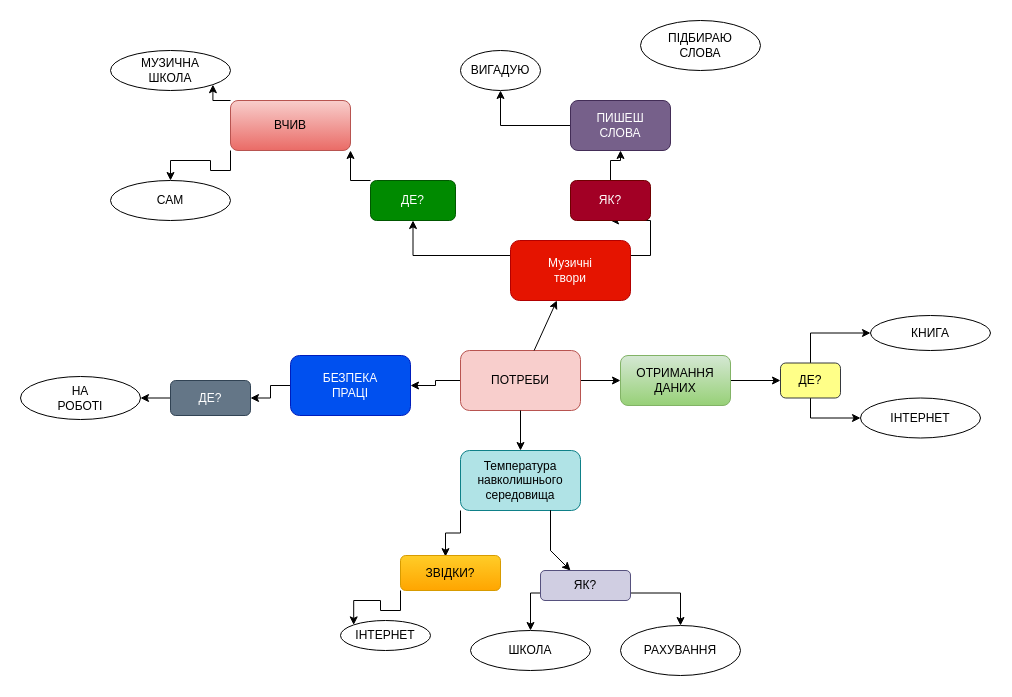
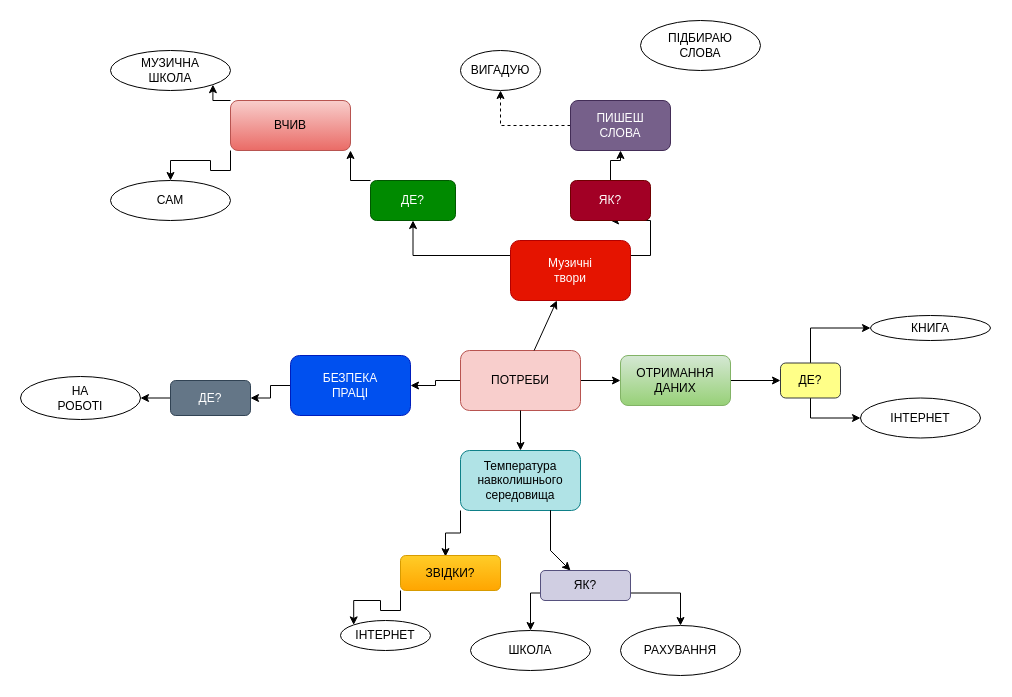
  <mxCell id="0" />
  <mxCell id="1" parent="0" />
  <mxCell id="2" value="" style="edgeStyle=orthogonalEdgeStyle;rounded=0;orthogonalLoop=1;jettySize=auto;html=1;" edge="1" parent="1" source="4" target="26"><mxGeometry relative="1" as="geometry" /></mxCell>
  <mxCell id="3" style="edgeStyle=orthogonalEdgeStyle;rounded=0;orthogonalLoop=1;jettySize=auto;html=1;exitX=0;exitY=0.5;exitDx=0;exitDy=0;" edge="1" parent="1" source="4" target="42"><mxGeometry relative="1" as="geometry" /></mxCell>
  <mxCell id="4" value="ПОТРЕБИ" style="rounded=1;whiteSpace=wrap;html=1;fillColor=#f8cecc;strokeColor=#b85450;" vertex="1" parent="1"><mxGeometry x="460" y="350" width="120" height="60" as="geometry" /></mxCell>
  <mxCell id="5" value="" style="endArrow=classic;html=1;rounded=0;" edge="1" parent="1" source="4" target="8"><mxGeometry width="50" height="50" relative="1" as="geometry"><mxPoint x="495" y="350" as="sourcePoint" /><mxPoint x="520" y="320" as="targetPoint" /></mxGeometry></mxCell>
  <mxCell id="6" style="edgeStyle=orthogonalEdgeStyle;rounded=0;orthogonalLoop=1;jettySize=auto;html=1;exitX=1;exitY=0.25;exitDx=0;exitDy=0;" edge="1" parent="1" source="8" target="24"><mxGeometry relative="1" as="geometry" /></mxCell>
  <mxCell id="7" style="edgeStyle=orthogonalEdgeStyle;rounded=0;orthogonalLoop=1;jettySize=auto;html=1;exitX=0;exitY=0.25;exitDx=0;exitDy=0;entryX=0.5;entryY=1;entryDx=0;entryDy=0;" edge="1" parent="1" source="8" target="22"><mxGeometry relative="1" as="geometry" /></mxCell>
  <mxCell id="8" value="&lt;div&gt;Музичні&lt;/div&gt;&lt;div&gt;твори&lt;br&gt;&lt;/div&gt;" style="rounded=1;whiteSpace=wrap;html=1;fillColor=#e51400;fontColor=#ffffff;strokeColor=#B20000;" vertex="1" parent="1"><mxGeometry x="510" y="240" width="120" height="60" as="geometry" /></mxCell>
  <mxCell id="9" value="" style="endArrow=classic;html=1;rounded=0;exitX=0.5;exitY=1;exitDx=0;exitDy=0;" edge="1" parent="1" source="4" target="11"><mxGeometry width="50" height="50" relative="1" as="geometry"><mxPoint x="550" y="480" as="sourcePoint" /><mxPoint x="520" y="440" as="targetPoint" /></mxGeometry></mxCell>
  <mxCell id="10" style="edgeStyle=orthogonalEdgeStyle;rounded=0;orthogonalLoop=1;jettySize=auto;html=1;exitX=0;exitY=1;exitDx=0;exitDy=0;entryX=0.45;entryY=0.033;entryDx=0;entryDy=0;entryPerimeter=0;" edge="1" parent="1" source="11" target="17"><mxGeometry relative="1" as="geometry" /></mxCell>
  <mxCell id="11" value="&lt;div&gt;Температура&lt;/div&gt;&lt;div&gt;навколишнього середовища&lt;br&gt;&lt;/div&gt;" style="rounded=1;whiteSpace=wrap;html=1;fillColor=#b0e3e6;strokeColor=#0e8088;" vertex="1" parent="1"><mxGeometry x="460" y="450" width="120" height="60" as="geometry" /></mxCell>
  <mxCell id="12" value="" style="endArrow=classic;html=1;rounded=0;" edge="1" parent="1"><mxGeometry width="50" height="50" relative="1" as="geometry"><mxPoint x="550" y="550" as="sourcePoint" /><mxPoint x="570" y="570" as="targetPoint" /><Array as="points"><mxPoint x="550" y="510" /><mxPoint x="550" y="550" /></Array></mxGeometry></mxCell>
  <mxCell id="13" style="edgeStyle=orthogonalEdgeStyle;rounded=0;orthogonalLoop=1;jettySize=auto;html=1;exitX=0;exitY=0.75;exitDx=0;exitDy=0;entryX=0.5;entryY=0;entryDx=0;entryDy=0;" edge="1" parent="1" source="15" target="19"><mxGeometry relative="1" as="geometry" /></mxCell>
  <mxCell id="14" style="edgeStyle=orthogonalEdgeStyle;rounded=0;orthogonalLoop=1;jettySize=auto;html=1;exitX=1;exitY=0.75;exitDx=0;exitDy=0;entryX=0.5;entryY=0;entryDx=0;entryDy=0;" edge="1" parent="1" source="15" target="20"><mxGeometry relative="1" as="geometry" /></mxCell>
  <mxCell id="15" value="ЯК?" style="rounded=1;whiteSpace=wrap;html=1;fillColor=#d0cee2;strokeColor=#56517e;" vertex="1" parent="1"><mxGeometry x="540" y="570" width="90" height="30" as="geometry" /></mxCell>
  <mxCell id="16" style="edgeStyle=orthogonalEdgeStyle;rounded=0;orthogonalLoop=1;jettySize=auto;html=1;exitX=0;exitY=1;exitDx=0;exitDy=0;entryX=0;entryY=0;entryDx=0;entryDy=0;" edge="1" parent="1" source="17" target="18"><mxGeometry relative="1" as="geometry" /></mxCell>
  <mxCell id="17" value="ЗВІДКИ?" style="rounded=1;whiteSpace=wrap;html=1;fillColor=#ffcd28;gradientColor=#ffa500;strokeColor=#d79b00;" vertex="1" parent="1"><mxGeometry x="400" y="555" width="100" height="35" as="geometry" /></mxCell>
  <mxCell id="18" value="ІНТЕРНЕТ" style="ellipse;whiteSpace=wrap;html=1;" vertex="1" parent="1"><mxGeometry x="340" y="620" width="90" height="30" as="geometry" /></mxCell>
  <mxCell id="19" value="ШКОЛА" style="ellipse;whiteSpace=wrap;html=1;" vertex="1" parent="1"><mxGeometry x="470" y="630" width="120" height="40" as="geometry" /></mxCell>
  <mxCell id="20" value="РАХУВАННЯ" style="ellipse;whiteSpace=wrap;html=1;" vertex="1" parent="1"><mxGeometry x="620" y="625" width="120" height="50" as="geometry" /></mxCell>
  <mxCell id="21" style="edgeStyle=orthogonalEdgeStyle;rounded=0;orthogonalLoop=1;jettySize=auto;html=1;exitX=0;exitY=0;exitDx=0;exitDy=0;entryX=1;entryY=1;entryDx=0;entryDy=0;" edge="1" parent="1" source="22" target="38"><mxGeometry relative="1" as="geometry" /></mxCell>
  <mxCell id="22" value="ДЕ?" style="rounded=1;whiteSpace=wrap;html=1;fillColor=#008a00;fontColor=#ffffff;strokeColor=#005700;" vertex="1" parent="1"><mxGeometry x="370" y="180" width="85" height="40" as="geometry" /></mxCell>
  <mxCell id="23" style="edgeStyle=orthogonalEdgeStyle;rounded=0;orthogonalLoop=1;jettySize=auto;html=1;exitX=0.5;exitY=0;exitDx=0;exitDy=0;" edge="1" parent="1" source="24" target="33"><mxGeometry relative="1" as="geometry" /></mxCell>
  <mxCell id="24" value="ЯК?" style="rounded=1;whiteSpace=wrap;html=1;fillColor=#a20025;fontColor=#ffffff;strokeColor=#6F0000;" vertex="1" parent="1"><mxGeometry x="570" y="180" width="80" height="40" as="geometry" /></mxCell>
  <mxCell id="25" style="edgeStyle=orthogonalEdgeStyle;rounded=0;orthogonalLoop=1;jettySize=auto;html=1;exitX=1;exitY=0.5;exitDx=0;exitDy=0;" edge="1" parent="1" source="26" target="29"><mxGeometry relative="1" as="geometry" /></mxCell>
  <mxCell id="26" value="&lt;div&gt;ОТРИМАННЯ&lt;/div&gt;&lt;div&gt;ДАНИХ&lt;br&gt;&lt;/div&gt;" style="rounded=1;whiteSpace=wrap;html=1;fillColor=#d5e8d4;gradientColor=#97d077;strokeColor=#82b366;" vertex="1" parent="1"><mxGeometry x="620" y="355" width="110" height="50" as="geometry" /></mxCell>
  <mxCell id="27" style="edgeStyle=orthogonalEdgeStyle;rounded=0;orthogonalLoop=1;jettySize=auto;html=1;exitX=0.5;exitY=0;exitDx=0;exitDy=0;entryX=0;entryY=0.5;entryDx=0;entryDy=0;" edge="1" parent="1" source="29" target="30"><mxGeometry relative="1" as="geometry" /></mxCell>
  <mxCell id="28" style="edgeStyle=orthogonalEdgeStyle;rounded=0;orthogonalLoop=1;jettySize=auto;html=1;exitX=0.5;exitY=1;exitDx=0;exitDy=0;entryX=0;entryY=0.5;entryDx=0;entryDy=0;" edge="1" parent="1" source="29" target="31"><mxGeometry relative="1" as="geometry" /></mxCell>
  <mxCell id="29" value="ДЕ?" style="rounded=1;whiteSpace=wrap;html=1;fillColor=#ffff88;strokeColor=#36393d;" vertex="1" parent="1"><mxGeometry x="780" y="362.5" width="60" height="35" as="geometry" /></mxCell>
- <mxCell id="30" value="КНИГА" style="ellipse;whiteSpace=wrap;html=1;" vertex="1" parent="1"><mxGeometry x="870" y="315" width="120" height="35" as="geometry" /></mxCell>
+ <mxCell id="30" value="КНИГА" style="ellipse;whiteSpace=wrap;html=1;" vertex="1" parent="1"><mxGeometry x="870" y="315" width="120" height="25" as="geometry" /></mxCell>
  <mxCell id="31" value="ІНТЕРНЕТ" style="ellipse;whiteSpace=wrap;html=1;" vertex="1" parent="1"><mxGeometry x="860" y="397.5" width="120" height="40" as="geometry" /></mxCell>
- <mxCell id="32" style="edgeStyle=orthogonalEdgeStyle;rounded=0;orthogonalLoop=1;jettySize=auto;html=1;exitX=0;exitY=0.5;exitDx=0;exitDy=0;entryX=0.5;entryY=1;entryDx=0;entryDy=0;" edge="1" parent="1" source="33" target="34"><mxGeometry relative="1" as="geometry" /></mxCell>
+ <mxCell id="32" style="edgeStyle=orthogonalEdgeStyle;rounded=0;orthogonalLoop=1;jettySize=auto;html=1;exitX=0;exitY=0.5;exitDx=0;exitDy=0;entryX=0.5;entryY=1;entryDx=0;entryDy=0;dashed=1;" edge="1" parent="1" source="33" target="34"><mxGeometry relative="1" as="geometry" /></mxCell>
  <mxCell id="33" value="&lt;div&gt;ПИШЕШ&lt;/div&gt;&lt;div&gt;СЛОВА&lt;br&gt;&lt;/div&gt;" style="rounded=1;whiteSpace=wrap;html=1;fillColor=#76608a;fontColor=#ffffff;strokeColor=#432D57;" vertex="1" parent="1"><mxGeometry x="570" y="100" width="100" height="50" as="geometry" /></mxCell>
  <mxCell id="34" value="ВИГАДУЮ" style="ellipse;whiteSpace=wrap;html=1;" vertex="1" parent="1"><mxGeometry x="460" y="50" width="80" height="40" as="geometry" /></mxCell>
  <mxCell id="35" value="ПІДБИРАЮ&lt;br&gt;СЛОВА" style="ellipse;whiteSpace=wrap;html=1;" vertex="1" parent="1"><mxGeometry x="640" y="20" width="120" height="50" as="geometry" /></mxCell>
  <mxCell id="36" style="edgeStyle=orthogonalEdgeStyle;rounded=0;orthogonalLoop=1;jettySize=auto;html=1;exitX=0;exitY=0;exitDx=0;exitDy=0;entryX=1;entryY=1;entryDx=0;entryDy=0;" edge="1" parent="1" source="38" target="40"><mxGeometry relative="1" as="geometry" /></mxCell>
  <mxCell id="37" style="edgeStyle=orthogonalEdgeStyle;rounded=0;orthogonalLoop=1;jettySize=auto;html=1;exitX=0;exitY=1;exitDx=0;exitDy=0;" edge="1" parent="1" source="38" target="39"><mxGeometry relative="1" as="geometry" /></mxCell>
  <mxCell id="38" value="ВЧИВ" style="rounded=1;whiteSpace=wrap;html=1;fillColor=#f8cecc;gradientColor=#ea6b66;strokeColor=#b85450;" vertex="1" parent="1"><mxGeometry x="230" y="100" width="120" height="50" as="geometry" /></mxCell>
  <mxCell id="39" value="САМ" style="ellipse;whiteSpace=wrap;html=1;" vertex="1" parent="1"><mxGeometry x="110" y="180" width="120" height="40" as="geometry" /></mxCell>
  <mxCell id="40" value="&lt;div&gt;МУЗИЧНА&lt;/div&gt;&lt;div&gt;ШКОЛА&lt;br&gt;&lt;/div&gt;" style="ellipse;whiteSpace=wrap;html=1;" vertex="1" parent="1"><mxGeometry x="110" y="50" width="120" height="40" as="geometry" /></mxCell>
  <mxCell id="41" style="edgeStyle=orthogonalEdgeStyle;rounded=0;orthogonalLoop=1;jettySize=auto;html=1;exitX=0;exitY=0.5;exitDx=0;exitDy=0;" edge="1" parent="1" source="42" target="44"><mxGeometry relative="1" as="geometry" /></mxCell>
  <mxCell id="42" value="БЕЗПЕКА&lt;br&gt;ПРАЦІ" style="rounded=1;whiteSpace=wrap;html=1;fillColor=#0050ef;strokeColor=#001DBC;fontColor=#ffffff;" vertex="1" parent="1"><mxGeometry x="290" y="355" width="120" height="60" as="geometry" /></mxCell>
  <mxCell id="43" style="edgeStyle=orthogonalEdgeStyle;rounded=0;orthogonalLoop=1;jettySize=auto;html=1;exitX=0;exitY=0.5;exitDx=0;exitDy=0;entryX=1;entryY=0.5;entryDx=0;entryDy=0;" edge="1" parent="1" source="44" target="45"><mxGeometry relative="1" as="geometry" /></mxCell>
  <mxCell id="44" value="ДЕ?" style="rounded=1;whiteSpace=wrap;html=1;fillColor=#647687;fontColor=#ffffff;strokeColor=#314354;" vertex="1" parent="1"><mxGeometry x="170" y="380" width="80" height="35" as="geometry" /></mxCell>
  <mxCell id="45" value="НА&lt;br&gt;РОБОТІ" style="ellipse;whiteSpace=wrap;html=1;" vertex="1" parent="1"><mxGeometry x="20" y="376" width="120" height="43" as="geometry" /></mxCell>
